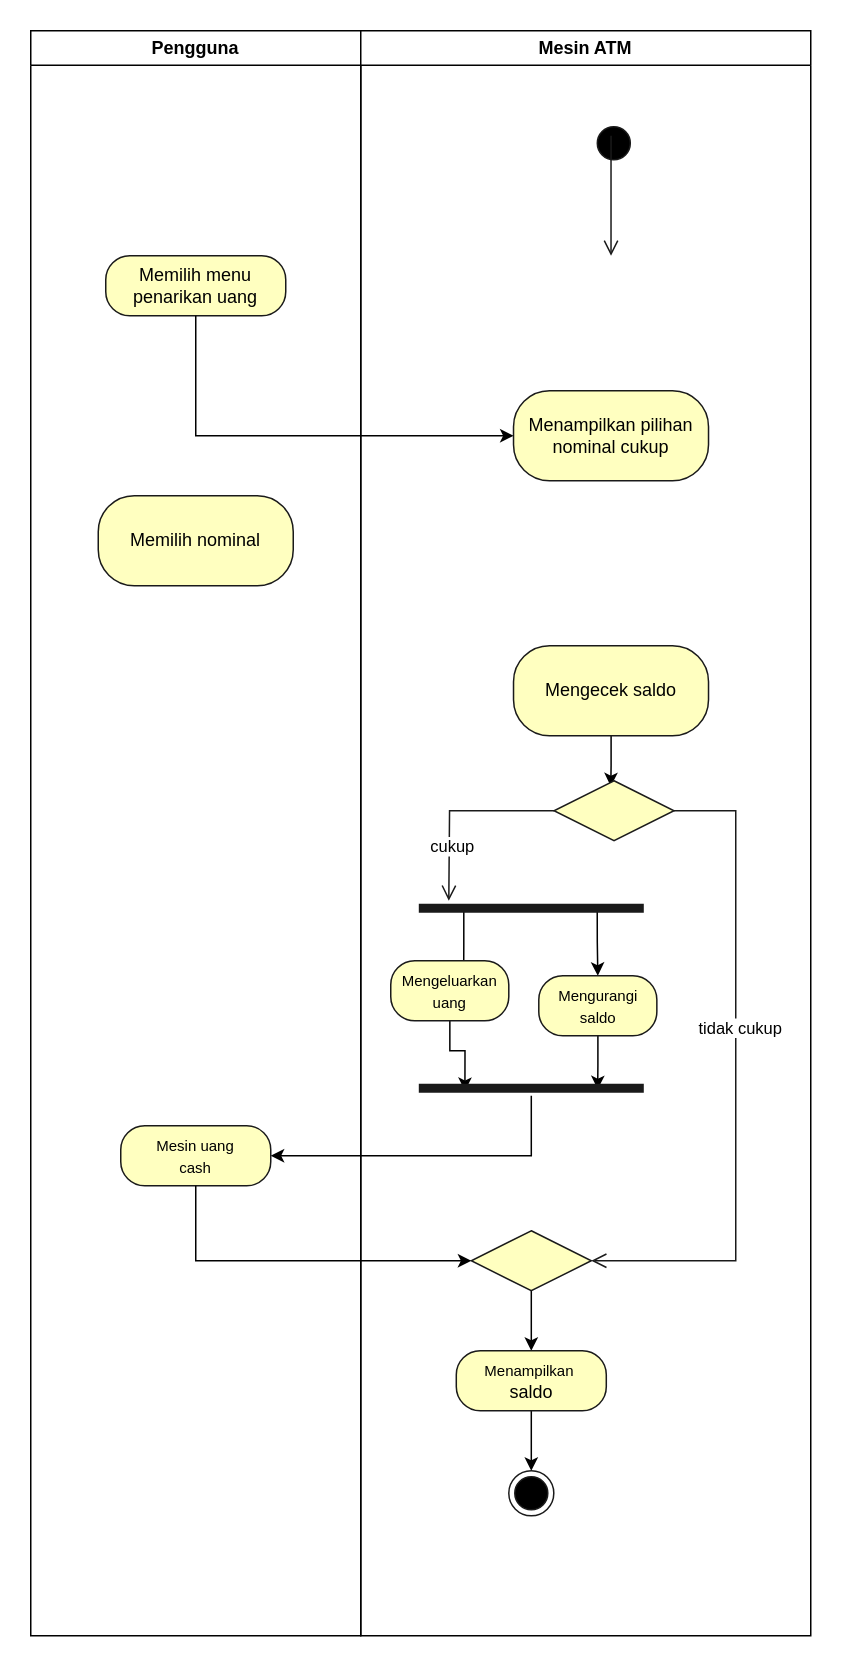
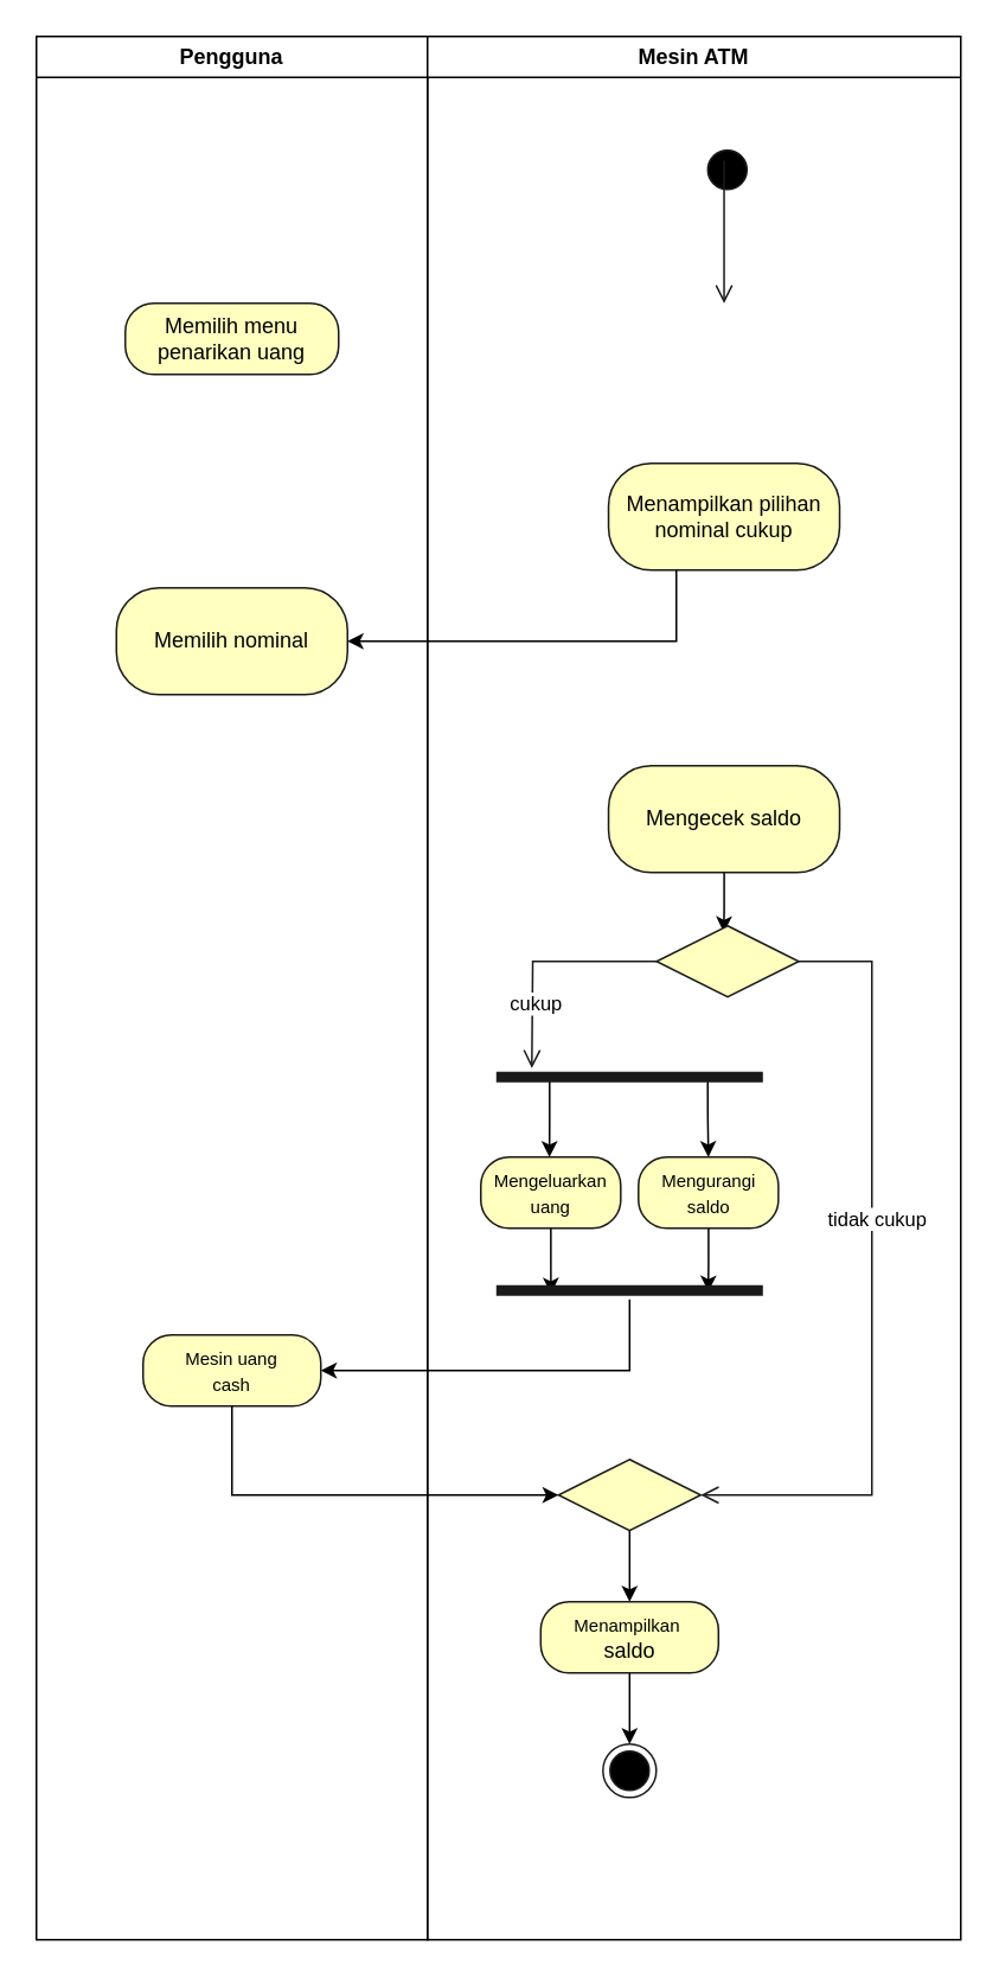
  <mxCell id="0" />
  <mxCell id="1" parent="0" />
  <mxCell id="2" value="Pengguna" style="swimlane;whiteSpace=wrap;html=1;startSize=23;" vertex="1" parent="1"><mxGeometry x="20" y="20" width="220" height="1070" as="geometry" /></mxCell>
  <mxCell id="3" value="Memilih menu penarikan uang" style="rounded=1;whiteSpace=wrap;html=1;arcSize=40;fontColor=#000000;fillColor=#ffffc0;strokeColor=#1A1A1A;" vertex="1" parent="2"><mxGeometry x="50" y="150" width="120" height="40" as="geometry" /></mxCell>
  <mxCell id="4" value="Memilih nominal" style="rounded=1;whiteSpace=wrap;html=1;arcSize=40;fontColor=#000000;fillColor=#ffffc0;strokeColor=#1A1A1A;" vertex="1" parent="2"><mxGeometry x="45" y="310" width="130" height="60" as="geometry" /></mxCell>
  <mxCell id="5" value="&lt;font style=&quot;font-size: 10px;&quot;&gt;Mesin uang &lt;br&gt;cash&lt;/font&gt;" style="rounded=1;whiteSpace=wrap;html=1;arcSize=40;fontColor=#000000;fillColor=#ffffc0;strokeColor=#1A1A1A;" vertex="1" parent="2"><mxGeometry x="60" y="730" width="100" height="40" as="geometry" /></mxCell>
  <mxCell id="6" value="Mesin ATM" style="swimlane;whiteSpace=wrap;html=1;startSize=23;" vertex="1" parent="1"><mxGeometry x="240" y="20" width="300" height="1070" as="geometry" /></mxCell>
  <mxCell id="7" value="" style="ellipse;html=1;shape=startState;fillColor=#000000;strokeColor=#1A1A1A;" vertex="1" parent="6"><mxGeometry x="153.7" y="60" width="30" height="30" as="geometry" /></mxCell>
  <mxCell id="8" value="" style="edgeStyle=orthogonalEdgeStyle;html=1;verticalAlign=bottom;endArrow=open;endSize=8;strokeColor=#1A1A1A;rounded=0;" edge="1" parent="6"><mxGeometry relative="1" as="geometry"><mxPoint x="166.85" y="150" as="targetPoint" /><mxPoint x="166.85" y="70" as="sourcePoint" /></mxGeometry></mxCell>
  <mxCell id="9" value="Menampilkan pilihan nominal cukup" style="rounded=1;whiteSpace=wrap;html=1;arcSize=40;fontColor=#000000;fillColor=#ffffc0;strokeColor=#1A1A1A;" vertex="1" parent="6"><mxGeometry x="101.85" y="240" width="130" height="60" as="geometry" /></mxCell>
  <mxCell id="10" style="edgeStyle=orthogonalEdgeStyle;rounded=0;orthogonalLoop=1;jettySize=auto;html=1;entryX=0.473;entryY=0.092;entryDx=0;entryDy=0;entryPerimeter=0;" edge="1" parent="6" source="11" target="12"><mxGeometry relative="1" as="geometry" /></mxCell>
  <mxCell id="11" value="Mengecek saldo" style="rounded=1;whiteSpace=wrap;html=1;arcSize=40;fontColor=#000000;fillColor=#ffffc0;strokeColor=#1A1A1A;" vertex="1" parent="6"><mxGeometry x="101.85" y="410" width="130" height="60" as="geometry" /></mxCell>
  <mxCell id="12" value="" style="rhombus;whiteSpace=wrap;html=1;fontColor=#000000;fillColor=#ffffc0;strokeColor=#1A1A1A;" vertex="1" parent="6"><mxGeometry x="128.85" y="500" width="80" height="40" as="geometry" /></mxCell>
  <mxCell id="13" value="" style="edgeStyle=orthogonalEdgeStyle;html=1;align=left;verticalAlign=bottom;endArrow=open;endSize=8;strokeColor=#1A1A1A;rounded=0;entryX=1;entryY=0.5;entryDx=0;entryDy=0;" edge="1" source="12" parent="6" target="26"><mxGeometry x="-1" relative="1" as="geometry"><mxPoint x="250" y="520" as="targetPoint" /><Array as="points"><mxPoint x="250" y="520" /><mxPoint x="250" y="820" /></Array></mxGeometry></mxCell>
  <mxCell id="14" value="tidak cukup" style="edgeLabel;html=1;align=center;verticalAlign=middle;resizable=0;points=[];" vertex="1" connectable="0" parent="13"><mxGeometry x="-0.149" y="2" relative="1" as="geometry"><mxPoint as="offset" /></mxGeometry></mxCell>
  <mxCell id="15" value="" style="edgeStyle=orthogonalEdgeStyle;html=1;align=left;verticalAlign=top;endArrow=open;endSize=8;strokeColor=#1A1A1A;rounded=0;" edge="1" source="12" parent="6"><mxGeometry x="-1" relative="1" as="geometry"><mxPoint x="58.7" y="580" as="targetPoint" /></mxGeometry></mxCell>
  <mxCell id="16" value="cukup" style="edgeLabel;html=1;align=center;verticalAlign=middle;resizable=0;points=[];" vertex="1" connectable="0" parent="15"><mxGeometry x="0.432" y="1" relative="1" as="geometry"><mxPoint as="offset" /></mxGeometry></mxCell>
  <mxCell id="17" style="edgeStyle=orthogonalEdgeStyle;rounded=0;orthogonalLoop=1;jettySize=auto;html=1;exitX=0.186;exitY=0.494;exitDx=0;exitDy=0;exitPerimeter=0;" edge="1" parent="6" source="19"><mxGeometry relative="1" as="geometry"><mxPoint x="68.607" y="630" as="targetPoint" /><Array as="points"><mxPoint x="68.7" y="585" /><mxPoint x="68.7" y="610" /></Array></mxGeometry></mxCell>
  <mxCell id="18" style="edgeStyle=orthogonalEdgeStyle;rounded=0;orthogonalLoop=1;jettySize=auto;html=1;exitX=0.793;exitY=0.591;exitDx=0;exitDy=0;exitPerimeter=0;entryX=0.5;entryY=0;entryDx=0;entryDy=0;" edge="1" parent="6" source="19" target="23"><mxGeometry relative="1" as="geometry"><mxPoint x="150.7" y="630" as="targetPoint" /><mxPoint x="150.2" y="585" as="sourcePoint" /><Array as="points"><mxPoint x="158" y="608" /><mxPoint x="158" y="608" /></Array></mxGeometry></mxCell>
  <mxCell id="19" value="" style="shape=line;html=1;strokeWidth=6;strokeColor=#1A1A1A;" vertex="1" parent="6"><mxGeometry x="38.7" y="580" width="150" height="10" as="geometry" /></mxCell>
  <mxCell id="20" style="edgeStyle=orthogonalEdgeStyle;rounded=0;orthogonalLoop=1;jettySize=auto;html=1;entryX=0.205;entryY=0.681;entryDx=0;entryDy=0;entryPerimeter=0;" edge="1" parent="6" source="21" target="24"><mxGeometry relative="1" as="geometry" /></mxCell>
- <mxCell id="21" value="&lt;font style=&quot;font-size: 10px;&quot;&gt;Mengeluarkan uang&lt;/font&gt;" style="rounded=1;whiteSpace=wrap;html=1;arcSize=40;fontColor=#000000;fillColor=#ffffc0;strokeColor=#1A1A1A;" vertex="1" parent="6"><mxGeometry x="20" y="620" width="78.7" height="40" as="geometry" /></mxCell>
+ <mxCell id="21" value="&lt;font style=&quot;font-size: 10px;&quot;&gt;Mengeluarkan uang&lt;/font&gt;" style="rounded=1;whiteSpace=wrap;html=1;arcSize=40;fontColor=#000000;fillColor=#ffffc0;strokeColor=#1A1A1A;" vertex="1" parent="6"><mxGeometry x="30" y="630" width="78.7" height="40" as="geometry" /></mxCell>
  <mxCell id="22" style="edgeStyle=orthogonalEdgeStyle;rounded=0;orthogonalLoop=1;jettySize=auto;html=1;entryX=0.795;entryY=0.562;entryDx=0;entryDy=0;entryPerimeter=0;" edge="1" parent="6" source="23" target="24"><mxGeometry relative="1" as="geometry" /></mxCell>
  <mxCell id="23" value="&lt;font style=&quot;font-size: 10px;&quot;&gt;Mengurangi saldo&lt;/font&gt;" style="rounded=1;whiteSpace=wrap;html=1;arcSize=40;fontColor=#000000;fillColor=#ffffc0;strokeColor=#1A1A1A;" vertex="1" parent="6"><mxGeometry x="118.7" y="630" width="78.7" height="40" as="geometry" /></mxCell>
  <mxCell id="24" value="" style="shape=line;html=1;strokeWidth=6;strokeColor=#1A1A1A;" vertex="1" parent="6"><mxGeometry x="38.7" y="700" width="150" height="10" as="geometry" /></mxCell>
  <mxCell id="25" style="edgeStyle=orthogonalEdgeStyle;rounded=0;orthogonalLoop=1;jettySize=auto;html=1;entryX=0.5;entryY=0;entryDx=0;entryDy=0;" edge="1" parent="6" source="26" target="28"><mxGeometry relative="1" as="geometry" /></mxCell>
  <mxCell id="26" value="" style="rhombus;whiteSpace=wrap;html=1;fontColor=#000000;fillColor=#ffffc0;strokeColor=#1A1A1A;" vertex="1" parent="6"><mxGeometry x="73.7" y="800" width="80" height="40" as="geometry" /></mxCell>
  <mxCell id="27" style="edgeStyle=orthogonalEdgeStyle;rounded=0;orthogonalLoop=1;jettySize=auto;html=1;" edge="1" parent="6" source="28" target="29"><mxGeometry relative="1" as="geometry" /></mxCell>
  <mxCell id="28" value="&lt;span style=&quot;font-size: 10px;&quot;&gt;Menampilkan&amp;nbsp;&lt;br&gt;&lt;/span&gt;saldo" style="rounded=1;whiteSpace=wrap;html=1;arcSize=40;fontColor=#000000;fillColor=#ffffc0;strokeColor=#1A1A1A;" vertex="1" parent="6"><mxGeometry x="63.7" y="880" width="100" height="40" as="geometry" /></mxCell>
  <mxCell id="29" value="" style="ellipse;html=1;shape=endState;fillColor=#000000;strokeColor=#1A1A1A;" vertex="1" parent="6"><mxGeometry x="98.7" y="960" width="30" height="30" as="geometry" /></mxCell>
- <mxCell id="30" style="edgeStyle=orthogonalEdgeStyle;rounded=0;orthogonalLoop=1;jettySize=auto;html=1;entryX=0;entryY=0.5;entryDx=0;entryDy=0;" edge="1" parent="1" source="3" target="9"><mxGeometry relative="1" as="geometry"><Array as="points"><mxPoint x="130" y="290" /></Array></mxGeometry></mxCell>
+ <mxCell id="31" style="edgeStyle=orthogonalEdgeStyle;rounded=0;orthogonalLoop=1;jettySize=auto;html=1;entryX=1;entryY=0.5;entryDx=0;entryDy=0;" edge="1" parent="1" source="9" target="4"><mxGeometry relative="1" as="geometry"><Array as="points"><mxPoint x="380" y="360" /></Array></mxGeometry></mxCell>
  <mxCell id="32" style="edgeStyle=orthogonalEdgeStyle;rounded=0;orthogonalLoop=1;jettySize=auto;html=1;entryX=1;entryY=0.5;entryDx=0;entryDy=0;" edge="1" parent="1" source="24" target="5"><mxGeometry relative="1" as="geometry"><Array as="points"><mxPoint x="354" y="770" /></Array></mxGeometry></mxCell>
  <mxCell id="33" style="edgeStyle=orthogonalEdgeStyle;rounded=0;orthogonalLoop=1;jettySize=auto;html=1;entryX=0;entryY=0.5;entryDx=0;entryDy=0;" edge="1" parent="1" source="5" target="26"><mxGeometry relative="1" as="geometry"><Array as="points"><mxPoint x="130" y="840" /></Array></mxGeometry></mxCell>
